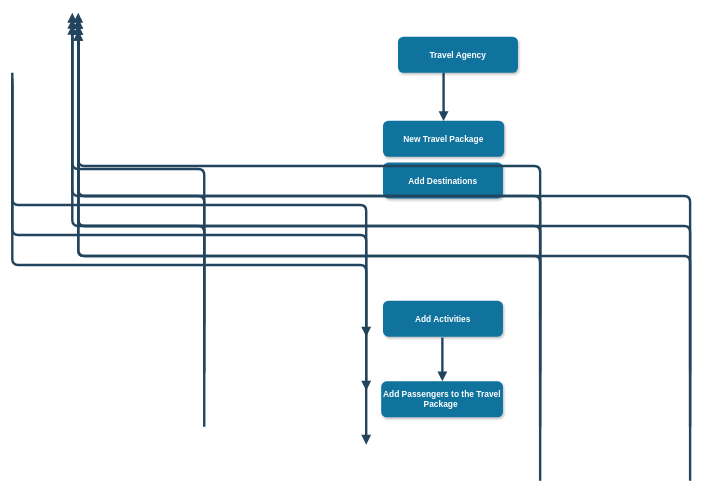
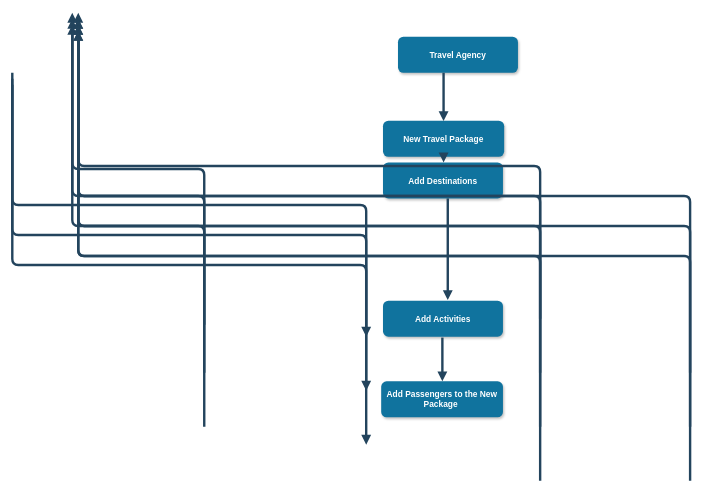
  <mxCell id="0" />
  <mxCell id="1" parent="0" />
  <mxCell id="2" value="Travel Agency" style="rounded=1;fillColor=#10739E;strokeColor=none;shadow=1;gradientColor=none;fontStyle=1;fontColor=#FFFFFF;fontSize=14;" parent="1" vertex="1"><mxGeometry x="663" y="60.5" width="200" height="60" as="geometry" /></mxCell>
  <mxCell id="3" value="New Travel Package" style="rounded=1;fillColor=#10739E;strokeColor=none;shadow=1;gradientColor=none;fontStyle=1;fontColor=#FFFFFF;fontSize=14;" parent="1" vertex="1"><mxGeometry x="638" y="200.5" width="202" height="60" as="geometry" /></mxCell>
  <mxCell id="4" value="Add Destinations" style="rounded=1;fillColor=#10739E;strokeColor=none;shadow=1;gradientColor=none;fontStyle=1;fontColor=#FFFFFF;fontSize=14;" parent="1" vertex="1"><mxGeometry x="638" y="270" width="200" height="60" as="geometry" /></mxCell>
  <mxCell id="5" value="Add Activities" style="rounded=1;fillColor=#10739E;strokeColor=none;shadow=1;gradientColor=none;fontStyle=1;fontColor=#FFFFFF;fontSize=14;" parent="1" vertex="1"><mxGeometry x="638" y="500.5" width="200" height="60" as="geometry" /></mxCell>
- <mxCell id="6" value="Add Passengers to the Travel Package &lt;br&gt;" style="rounded=1;fillColor=#10739E;strokeColor=none;shadow=1;gradientColor=none;fontStyle=1;fontColor=#FFFFFF;fontSize=14;align=center;whiteSpace=wrap;html=1;" parent="1" vertex="1"><mxGeometry x="635" y="635" width="203" height="60" as="geometry" /></mxCell>
+ <mxCell id="6" value="Add Passengers to the New Package &lt;br&gt;" style="rounded=1;fillColor=#10739E;strokeColor=none;shadow=1;gradientColor=none;fontStyle=1;fontColor=#FFFFFF;fontSize=14;align=center;whiteSpace=wrap;html=1;" parent="1" vertex="1"><mxGeometry x="635" y="635" width="203" height="60" as="geometry" /></mxCell>
  <mxCell id="7" value="" style="edgeStyle=elbowEdgeStyle;elbow=vertical;strokeWidth=4;endArrow=block;endFill=1;fontStyle=1;strokeColor=#23445D;" parent="1" source="2" edge="1"><mxGeometry x="22" y="165.5" width="100" height="100" as="geometry"><mxPoint x="-20" y="120.5" as="sourcePoint" /><mxPoint x="739" y="201" as="targetPoint" /><Array as="points"><mxPoint x="739" y="161" /></Array></mxGeometry></mxCell>
+ <mxCell id="8" value="" style="edgeStyle=elbowEdgeStyle;elbow=vertical;strokeWidth=4;endArrow=block;endFill=1;fontStyle=1;strokeColor=#23445D;" parent="1" source="3" target="4" edge="1"><mxGeometry x="22" y="165.5" width="100" height="100" as="geometry"><mxPoint x="-20" y="120.5" as="sourcePoint" /><mxPoint x="80" y="20.5" as="targetPoint" /><Array as="points"><mxPoint x="739" y="303" /></Array></mxGeometry></mxCell>
  <mxCell id="9" value="" style="edgeStyle=elbowEdgeStyle;elbow=vertical;strokeWidth=4;endArrow=block;endFill=1;fontStyle=1;strokeColor=#23445D;" parent="1" edge="1"><mxGeometry x="62" y="165.5" width="100" height="100" as="geometry"><mxPoint x="340" y="540.5" as="sourcePoint" /><mxPoint x="120" y="20.5" as="targetPoint" /></mxGeometry></mxCell>
  <mxCell id="10" value="" style="edgeStyle=elbowEdgeStyle;elbow=vertical;strokeWidth=4;endArrow=block;endFill=1;fontStyle=1;strokeColor=#23445D;" parent="1" edge="1"><mxGeometry x="62" y="175.5" width="100" height="100" as="geometry"><mxPoint x="340" y="620.5" as="sourcePoint" /><mxPoint x="120" y="30.5" as="targetPoint" /></mxGeometry></mxCell>
  <mxCell id="11" value="" style="edgeStyle=elbowEdgeStyle;elbow=vertical;strokeWidth=4;endArrow=block;endFill=1;fontStyle=1;strokeColor=#23445D;" parent="1" edge="1"><mxGeometry x="62" y="185.5" width="100" height="100" as="geometry"><mxPoint x="340" y="710.5" as="sourcePoint" /><mxPoint x="120" y="40.5" as="targetPoint" /></mxGeometry></mxCell>
+ <mxCell id="12" value="" style="edgeStyle=elbowEdgeStyle;elbow=vertical;strokeWidth=4;endArrow=block;endFill=1;fontStyle=1;strokeColor=#23445D;entryX=0.54;entryY=-0.017;entryDx=0;entryDy=0;entryPerimeter=0;exitX=0.54;exitY=1;exitDx=0;exitDy=0;exitPerimeter=0;" parent="1" source="4" target="5" edge="1"><mxGeometry x="62" y="195.5" width="100" height="100" as="geometry"><mxPoint x="738" y="415" as="sourcePoint" /><mxPoint x="120" y="50.5" as="targetPoint" /><Array as="points"><mxPoint x="658" y="465" /><mxPoint x="728" y="615" /><mxPoint x="728" y="565" /><mxPoint x="728" y="405" /></Array></mxGeometry></mxCell>
  <mxCell id="13" value="" style="edgeStyle=elbowEdgeStyle;elbow=vertical;strokeWidth=4;endArrow=block;endFill=1;fontStyle=1;strokeColor=#23445D;" parent="1" edge="1"><mxGeometry x="62" y="165.5" width="100" height="100" as="geometry"><mxPoint x="20" y="120.5" as="sourcePoint" /><mxPoint x="610" y="560.5" as="targetPoint" /></mxGeometry></mxCell>
  <mxCell id="14" value="" style="edgeStyle=elbowEdgeStyle;elbow=vertical;strokeWidth=4;endArrow=block;endFill=1;fontStyle=1;strokeColor=#23445D;" parent="1" edge="1"><mxGeometry x="62" y="175.5" width="100" height="100" as="geometry"><mxPoint x="20" y="130.5" as="sourcePoint" /><mxPoint x="610" y="650.5" as="targetPoint" /></mxGeometry></mxCell>
  <mxCell id="15" value="" style="edgeStyle=elbowEdgeStyle;elbow=vertical;strokeWidth=4;endArrow=block;endFill=1;fontStyle=1;strokeColor=#23445D;" parent="1" edge="1"><mxGeometry x="62" y="185.5" width="100" height="100" as="geometry"><mxPoint x="20" y="140.5" as="sourcePoint" /><mxPoint x="610" y="740.5" as="targetPoint" /></mxGeometry></mxCell>
  <mxCell id="16" value="" style="edgeStyle=elbowEdgeStyle;elbow=vertical;strokeWidth=4;endArrow=block;endFill=1;fontStyle=1;strokeColor=#23445D;" parent="1" edge="1"><mxGeometry x="72" y="165.5" width="100" height="100" as="geometry"><mxPoint x="900" y="530.5" as="sourcePoint" /><mxPoint x="130" y="20.5" as="targetPoint" /></mxGeometry></mxCell>
  <mxCell id="17" value="" style="edgeStyle=elbowEdgeStyle;elbow=vertical;strokeWidth=4;endArrow=block;endFill=1;fontStyle=1;strokeColor=#23445D;" parent="1" edge="1"><mxGeometry x="72" y="175.5" width="100" height="100" as="geometry"><mxPoint x="900" y="620.5" as="sourcePoint" /><mxPoint x="130" y="30.5" as="targetPoint" /></mxGeometry></mxCell>
  <mxCell id="18" value="" style="edgeStyle=elbowEdgeStyle;elbow=vertical;strokeWidth=4;endArrow=block;endFill=1;fontStyle=1;strokeColor=#23445D;" parent="1" edge="1"><mxGeometry x="72" y="185.5" width="100" height="100" as="geometry"><mxPoint x="900" y="710.5" as="sourcePoint" /><mxPoint x="130" y="40.5" as="targetPoint" /></mxGeometry></mxCell>
  <mxCell id="19" value="" style="edgeStyle=elbowEdgeStyle;elbow=vertical;strokeWidth=4;endArrow=block;endFill=1;fontStyle=1;strokeColor=#23445D;" parent="1" edge="1"><mxGeometry x="72" y="195.5" width="100" height="100" as="geometry"><mxPoint x="900" y="800.5" as="sourcePoint" /><mxPoint x="130" y="50.5" as="targetPoint" /></mxGeometry></mxCell>
  <mxCell id="20" value="" style="edgeStyle=elbowEdgeStyle;elbow=vertical;strokeWidth=4;endArrow=block;endFill=1;fontStyle=1;strokeColor=#23445D;" parent="1" edge="1"><mxGeometry x="72" y="165.5" width="100" height="100" as="geometry"><mxPoint x="737" y="562" as="sourcePoint" /><mxPoint x="737" y="635" as="targetPoint" /><Array as="points"><mxPoint x="728" y="615" /><mxPoint x="730" y="585" /><mxPoint x="758" y="591" /></Array></mxGeometry></mxCell>
  <mxCell id="21" value="" style="edgeStyle=elbowEdgeStyle;elbow=vertical;strokeWidth=4;endArrow=block;endFill=1;fontStyle=1;strokeColor=#23445D;" parent="1" edge="1"><mxGeometry x="72" y="175.5" width="100" height="100" as="geometry"><mxPoint x="1150" y="620.5" as="sourcePoint" /><mxPoint x="130" y="30.5" as="targetPoint" /></mxGeometry></mxCell>
  <mxCell id="22" value="" style="edgeStyle=elbowEdgeStyle;elbow=vertical;strokeWidth=4;endArrow=block;endFill=1;fontStyle=1;strokeColor=#23445D;" parent="1" edge="1"><mxGeometry x="72" y="185.5" width="100" height="100" as="geometry"><mxPoint x="1150" y="710.5" as="sourcePoint" /><mxPoint x="130" y="40.5" as="targetPoint" /></mxGeometry></mxCell>
  <mxCell id="23" value="" style="edgeStyle=elbowEdgeStyle;elbow=vertical;strokeWidth=4;endArrow=block;endFill=1;fontStyle=1;strokeColor=#23445D;" parent="1" edge="1"><mxGeometry x="72" y="195.5" width="100" height="100" as="geometry"><mxPoint x="1150" y="800.5" as="sourcePoint" /><mxPoint x="130" y="50.5" as="targetPoint" /></mxGeometry></mxCell>
